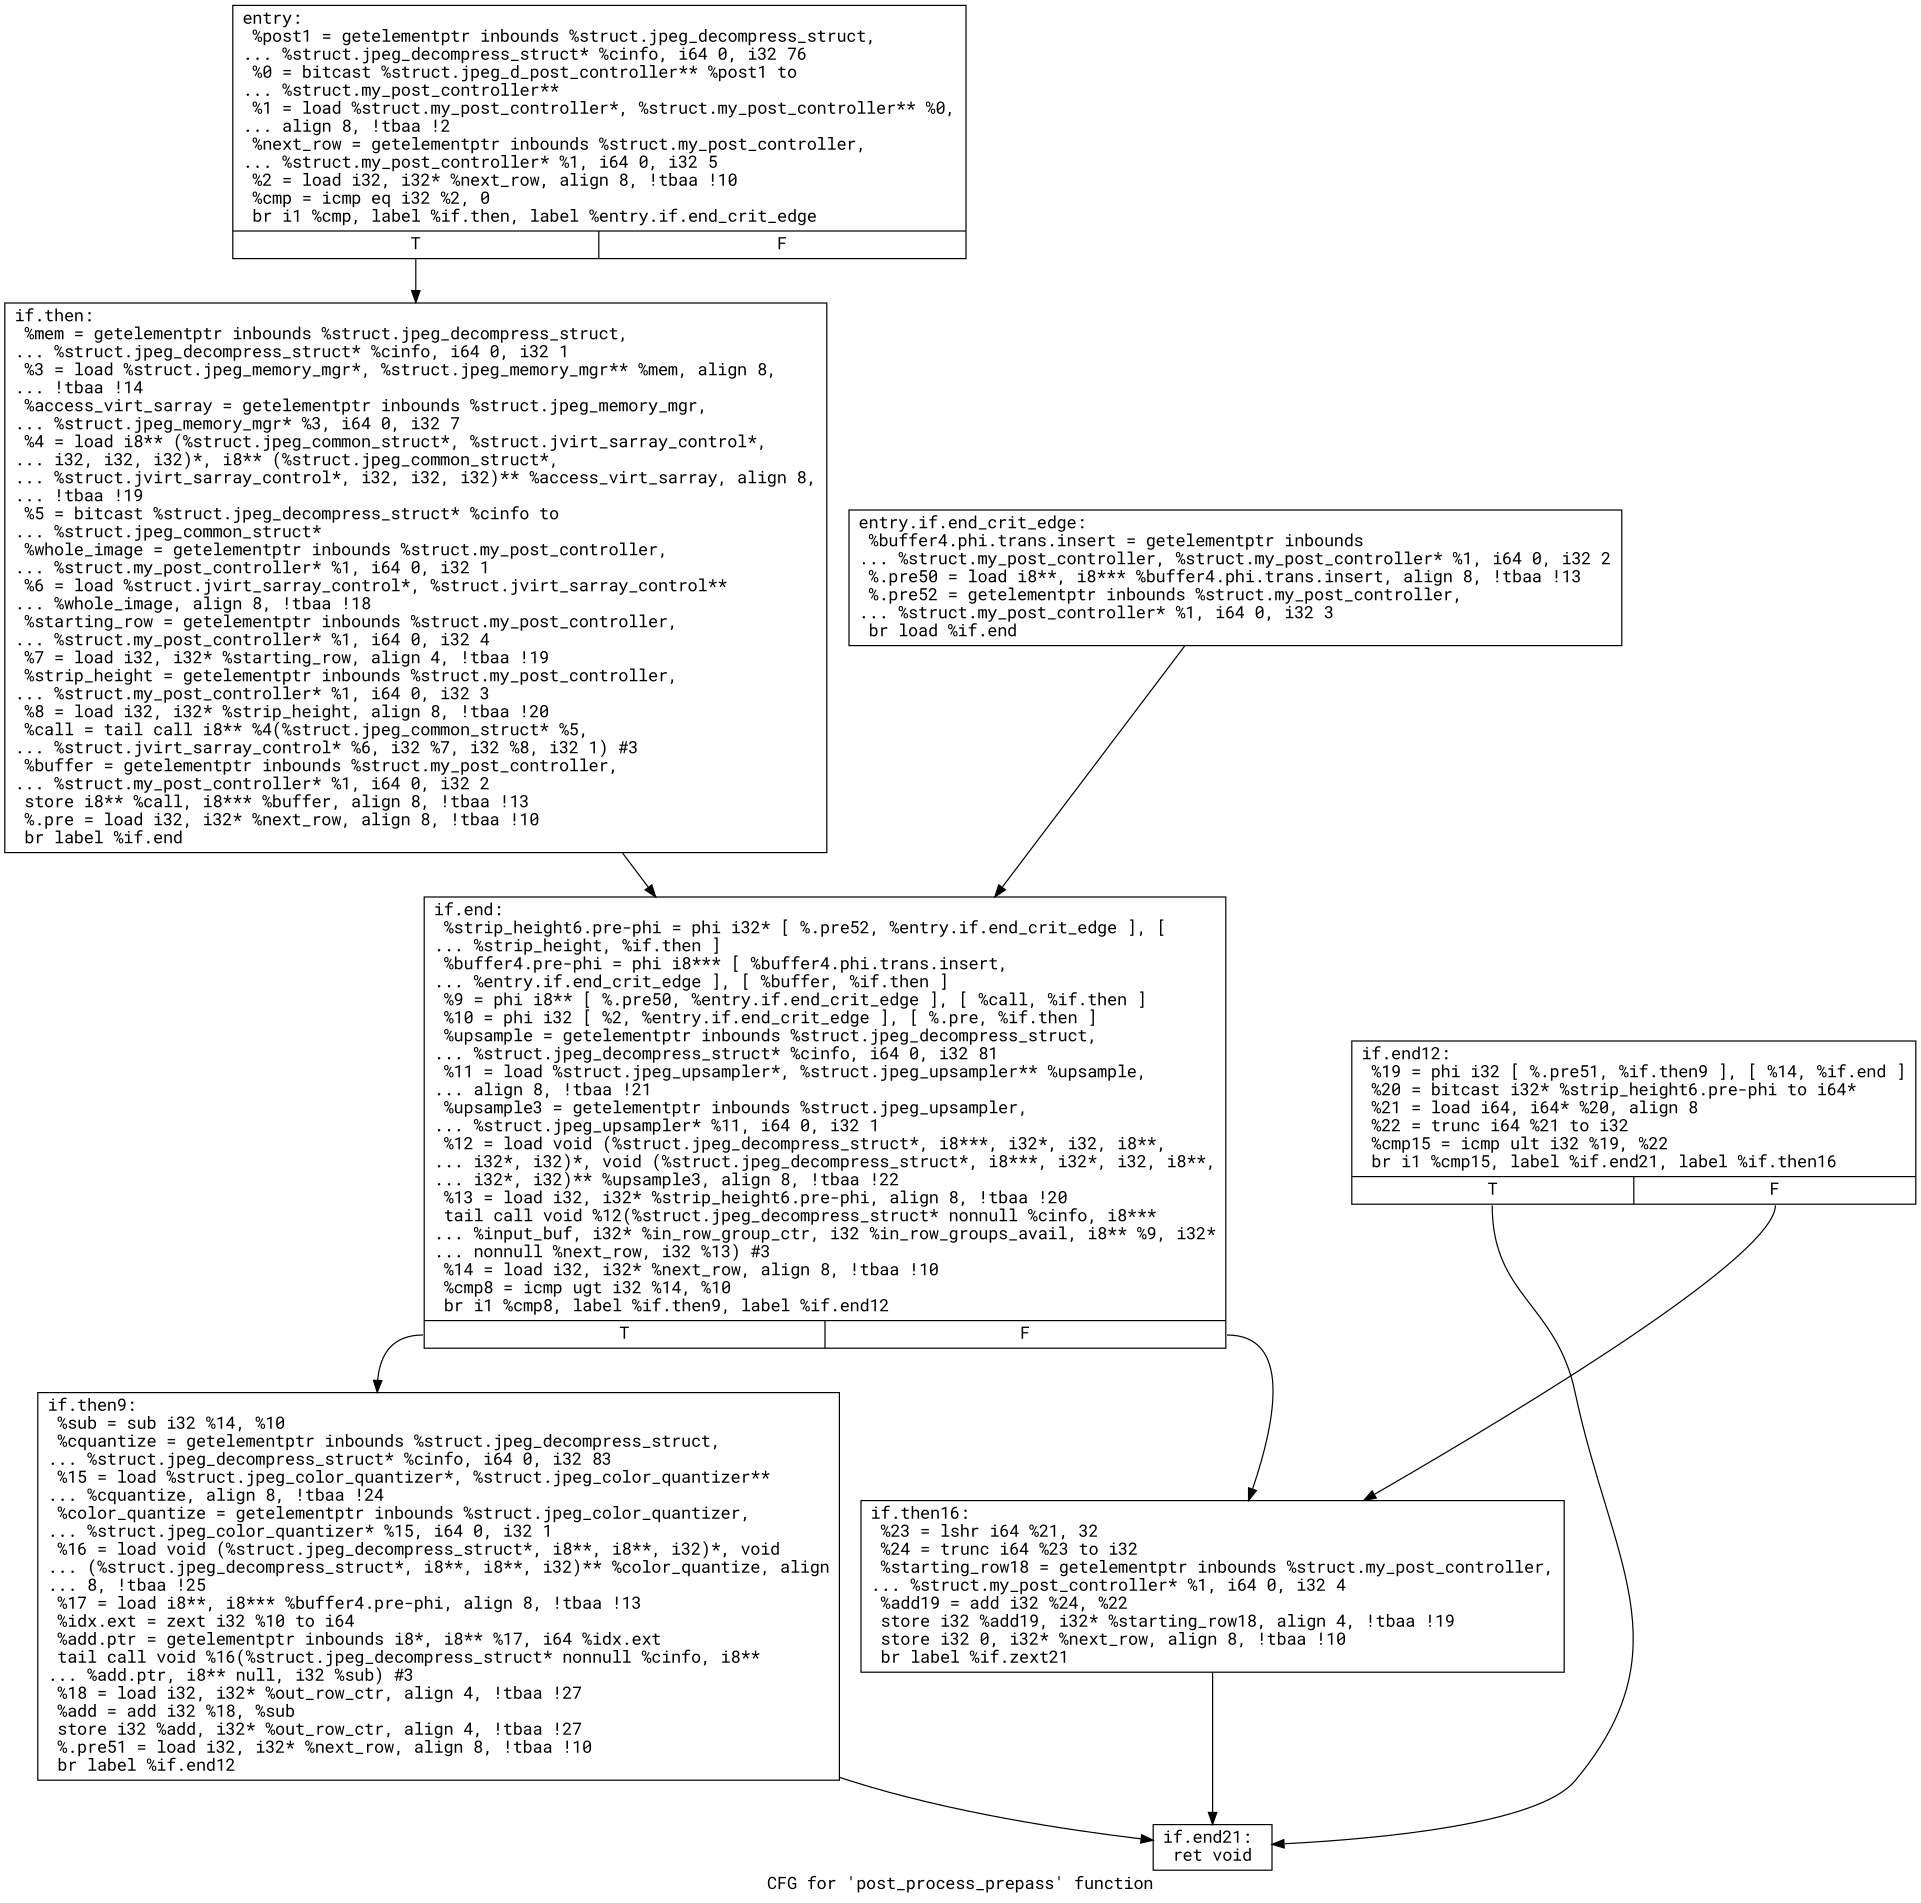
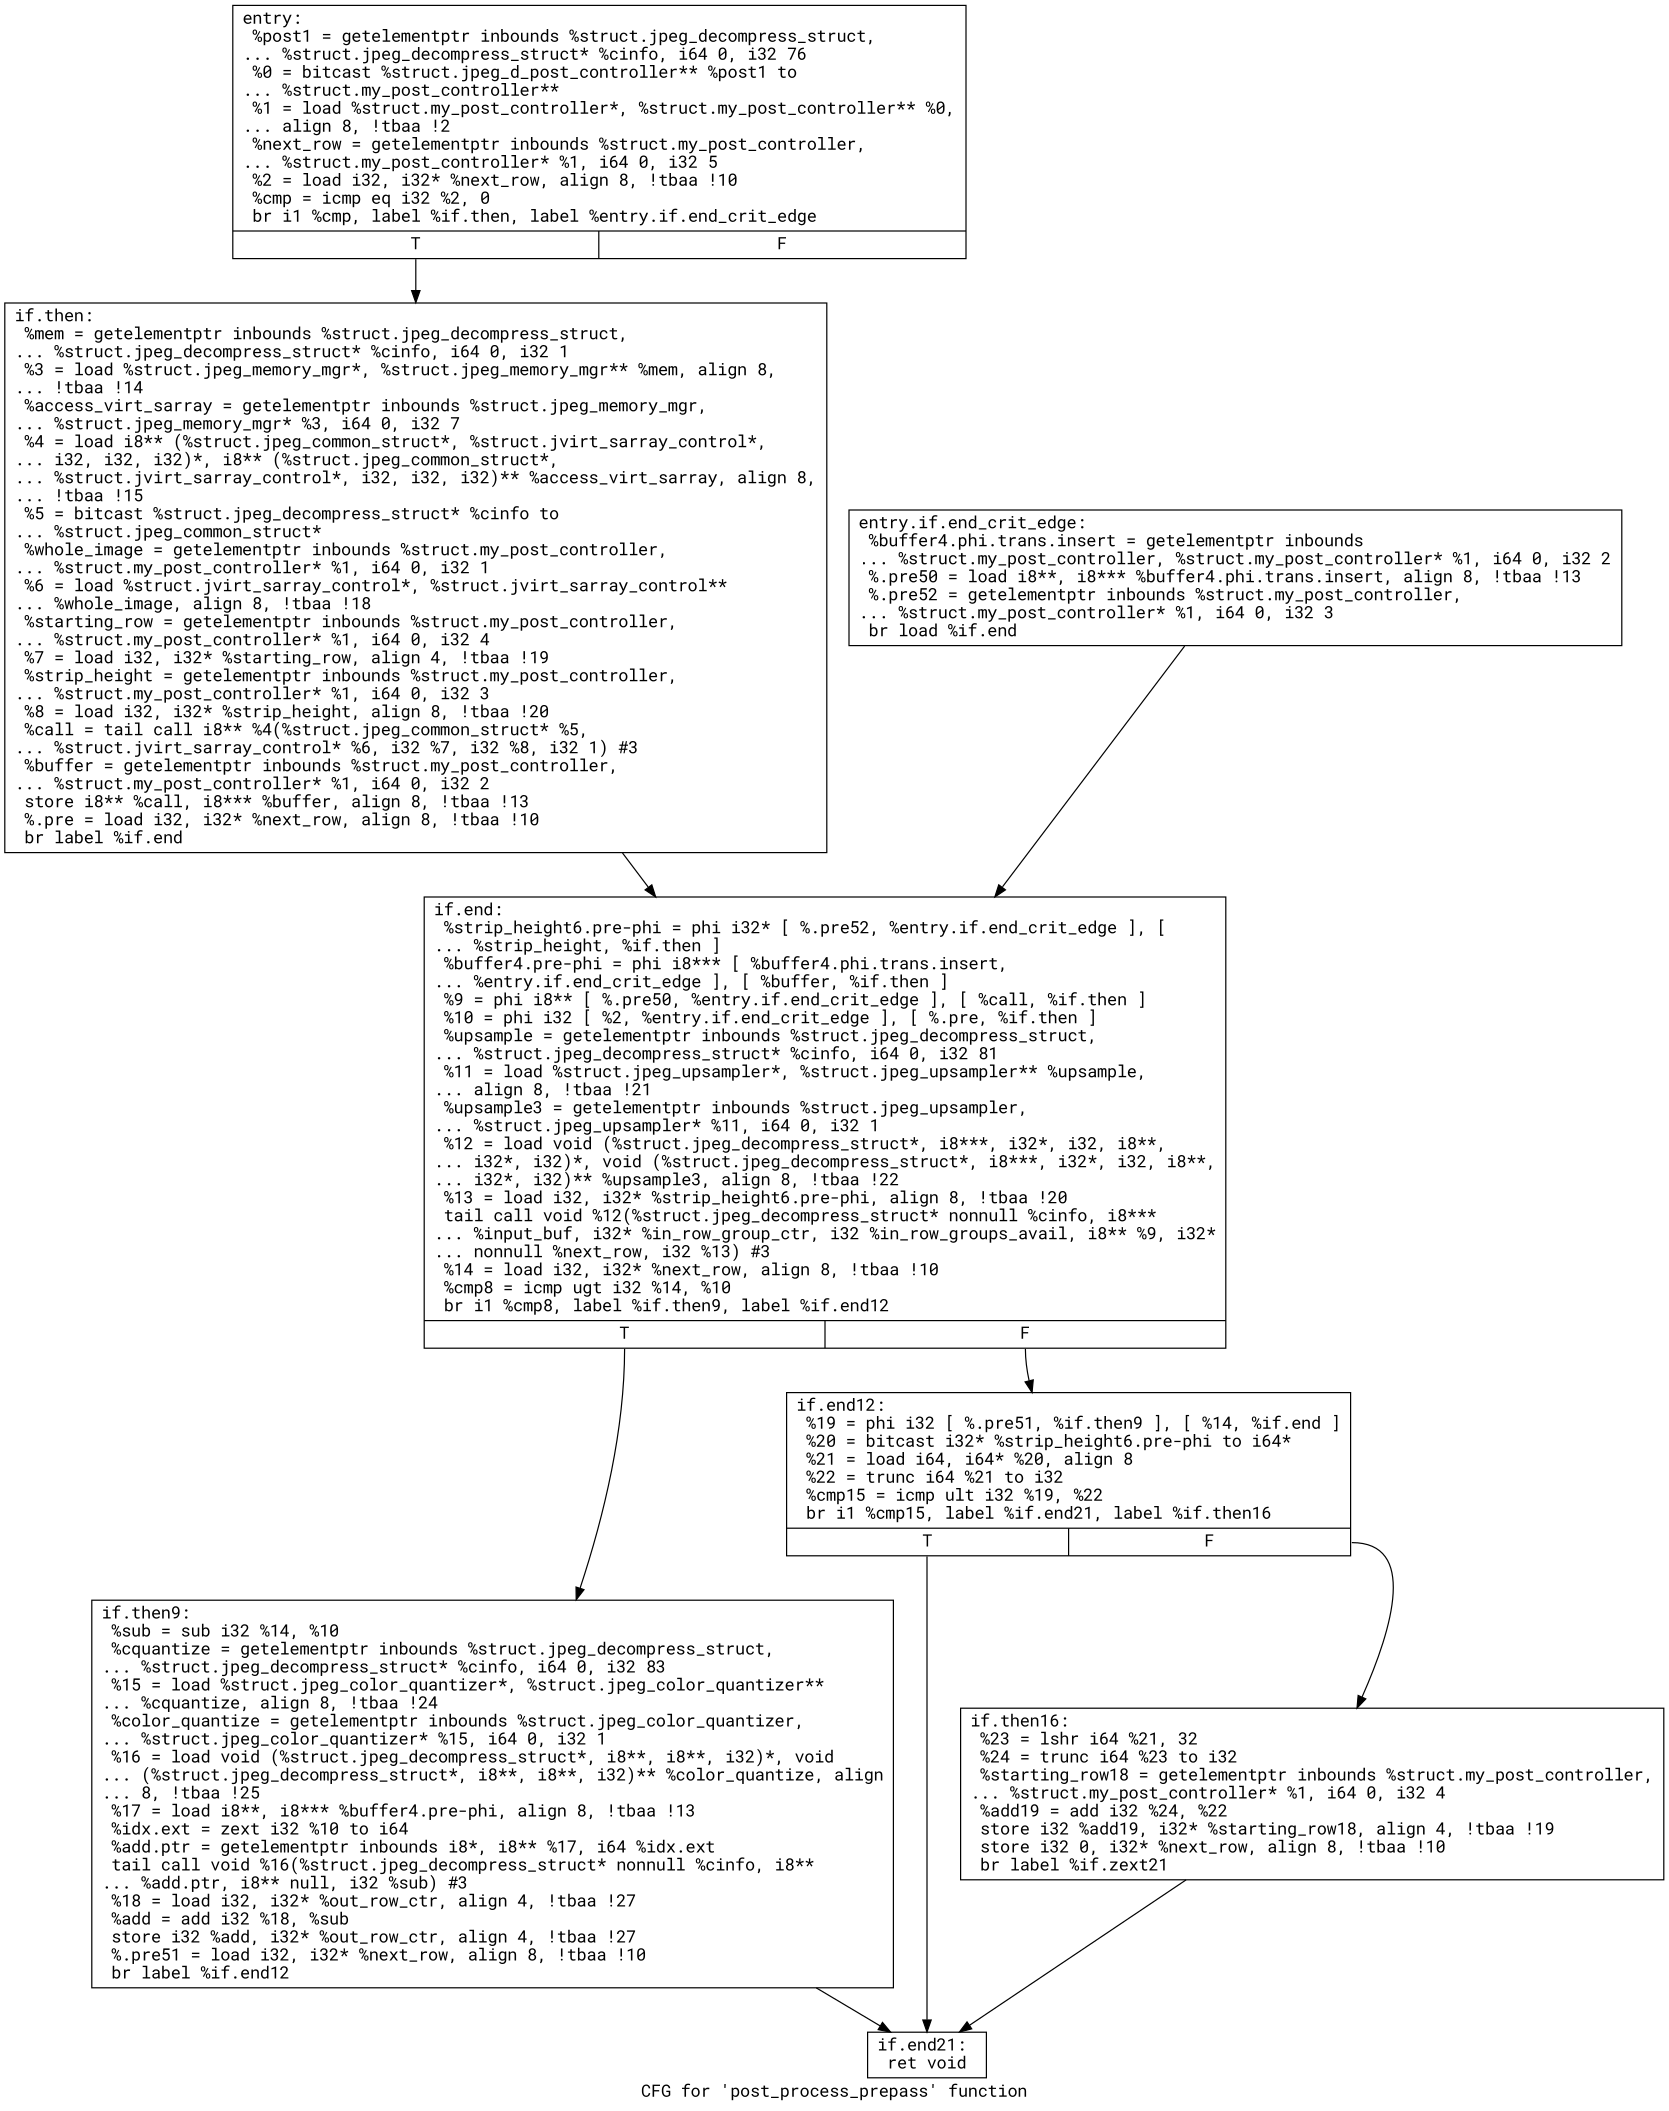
  digraph {
    fontname="Roboto Mono"
    label="CFG for 'post_process_prepass' function"
    node [fontname="Roboto Mono" shape=record]
    edge [fontname="Roboto Mono"]
    n1 [label="{entry:\l  %post1 = getelementptr inbounds %struct.jpeg_decompress_struct,\l... %struct.jpeg_decompress_struct* %cinfo, i64 0, i32 76\l  %0 = bitcast %struct.jpeg_d_post_controller** %post1 to\l... %struct.my_post_controller**\l  %1 = load %struct.my_post_controller*, %struct.my_post_controller** %0,\l... align 8, !tbaa !2\l  %next_row = getelementptr inbounds %struct.my_post_controller,\l... %struct.my_post_controller* %1, i64 0, i32 5\l  %2 = load i32, i32* %next_row, align 8, !tbaa !10\l  %cmp = icmp eq i32 %2, 0\l  br i1 %cmp, label %if.then, label %entry.if.end_crit_edge\l|{<s0>T|<s1>F}}"]
-   n2 [label="{if.then:                                          \l  %mem = getelementptr inbounds %struct.jpeg_decompress_struct,\l... %struct.jpeg_decompress_struct* %cinfo, i64 0, i32 1\l  %3 = load %struct.jpeg_memory_mgr*, %struct.jpeg_memory_mgr** %mem, align 8,\l... !tbaa !14\l  %access_virt_sarray = getelementptr inbounds %struct.jpeg_memory_mgr,\l... %struct.jpeg_memory_mgr* %3, i64 0, i32 7\l  %4 = load i8** (%struct.jpeg_common_struct*, %struct.jvirt_sarray_control*,\l... i32, i32, i32)*, i8** (%struct.jpeg_common_struct*,\l... %struct.jvirt_sarray_control*, i32, i32, i32)** %access_virt_sarray, align 8,\l... !tbaa !19\l  %5 = bitcast %struct.jpeg_decompress_struct* %cinfo to\l... %struct.jpeg_common_struct*\l  %whole_image = getelementptr inbounds %struct.my_post_controller,\l... %struct.my_post_controller* %1, i64 0, i32 1\l  %6 = load %struct.jvirt_sarray_control*, %struct.jvirt_sarray_control**\l... %whole_image, align 8, !tbaa !18\l  %starting_row = getelementptr inbounds %struct.my_post_controller,\l... %struct.my_post_controller* %1, i64 0, i32 4\l  %7 = load i32, i32* %starting_row, align 4, !tbaa !19\l  %strip_height = getelementptr inbounds %struct.my_post_controller,\l... %struct.my_post_controller* %1, i64 0, i32 3\l  %8 = load i32, i32* %strip_height, align 8, !tbaa !20\l  %call = tail call i8** %4(%struct.jpeg_common_struct* %5,\l... %struct.jvirt_sarray_control* %6, i32 %7, i32 %8, i32 1) #3\l  %buffer = getelementptr inbounds %struct.my_post_controller,\l... %struct.my_post_controller* %1, i64 0, i32 2\l  store i8** %call, i8*** %buffer, align 8, !tbaa !13\l  %.pre = load i32, i32* %next_row, align 8, !tbaa !10\l  br label %if.end\l}"]
+   n2 [label="{if.then:                                          \l  %mem = getelementptr inbounds %struct.jpeg_decompress_struct,\l... %struct.jpeg_decompress_struct* %cinfo, i64 0, i32 1\l  %3 = load %struct.jpeg_memory_mgr*, %struct.jpeg_memory_mgr** %mem, align 8,\l... !tbaa !14\l  %access_virt_sarray = getelementptr inbounds %struct.jpeg_memory_mgr,\l... %struct.jpeg_memory_mgr* %3, i64 0, i32 7\l  %4 = load i8** (%struct.jpeg_common_struct*, %struct.jvirt_sarray_control*,\l... i32, i32, i32)*, i8** (%struct.jpeg_common_struct*,\l... %struct.jvirt_sarray_control*, i32, i32, i32)** %access_virt_sarray, align 8,\l... !tbaa !15\l  %5 = bitcast %struct.jpeg_decompress_struct* %cinfo to\l... %struct.jpeg_common_struct*\l  %whole_image = getelementptr inbounds %struct.my_post_controller,\l... %struct.my_post_controller* %1, i64 0, i32 1\l  %6 = load %struct.jvirt_sarray_control*, %struct.jvirt_sarray_control**\l... %whole_image, align 8, !tbaa !18\l  %starting_row = getelementptr inbounds %struct.my_post_controller,\l... %struct.my_post_controller* %1, i64 0, i32 4\l  %7 = load i32, i32* %starting_row, align 4, !tbaa !19\l  %strip_height = getelementptr inbounds %struct.my_post_controller,\l... %struct.my_post_controller* %1, i64 0, i32 3\l  %8 = load i32, i32* %strip_height, align 8, !tbaa !20\l  %call = tail call i8** %4(%struct.jpeg_common_struct* %5,\l... %struct.jvirt_sarray_control* %6, i32 %7, i32 %8, i32 1) #3\l  %buffer = getelementptr inbounds %struct.my_post_controller,\l... %struct.my_post_controller* %1, i64 0, i32 2\l  store i8** %call, i8*** %buffer, align 8, !tbaa !13\l  %.pre = load i32, i32* %next_row, align 8, !tbaa !10\l  br label %if.end\l}"]
    n3 [label="{if.end:                                           \l  %strip_height6.pre-phi = phi i32* [ %.pre52, %entry.if.end_crit_edge ], [\l... %strip_height, %if.then ]\l  %buffer4.pre-phi = phi i8*** [ %buffer4.phi.trans.insert,\l... %entry.if.end_crit_edge ], [ %buffer, %if.then ]\l  %9 = phi i8** [ %.pre50, %entry.if.end_crit_edge ], [ %call, %if.then ]\l  %10 = phi i32 [ %2, %entry.if.end_crit_edge ], [ %.pre, %if.then ]\l  %upsample = getelementptr inbounds %struct.jpeg_decompress_struct,\l... %struct.jpeg_decompress_struct* %cinfo, i64 0, i32 81\l  %11 = load %struct.jpeg_upsampler*, %struct.jpeg_upsampler** %upsample,\l... align 8, !tbaa !21\l  %upsample3 = getelementptr inbounds %struct.jpeg_upsampler,\l... %struct.jpeg_upsampler* %11, i64 0, i32 1\l  %12 = load void (%struct.jpeg_decompress_struct*, i8***, i32*, i32, i8**,\l... i32*, i32)*, void (%struct.jpeg_decompress_struct*, i8***, i32*, i32, i8**,\l... i32*, i32)** %upsample3, align 8, !tbaa !22\l  %13 = load i32, i32* %strip_height6.pre-phi, align 8, !tbaa !20\l  tail call void %12(%struct.jpeg_decompress_struct* nonnull %cinfo, i8***\l... %input_buf, i32* %in_row_group_ctr, i32 %in_row_groups_avail, i8** %9, i32*\l... nonnull %next_row, i32 %13) #3\l  %14 = load i32, i32* %next_row, align 8, !tbaa !10\l  %cmp8 = icmp ugt i32 %14, %10\l  br i1 %cmp8, label %if.then9, label %if.end12\l|{<s0>T|<s1>F}}"]
    n4 [label="{entry.if.end_crit_edge:                           \l  %buffer4.phi.trans.insert = getelementptr inbounds\l... %struct.my_post_controller, %struct.my_post_controller* %1, i64 0, i32 2\l  %.pre50 = load i8**, i8*** %buffer4.phi.trans.insert, align 8, !tbaa !13\l  %.pre52 = getelementptr inbounds %struct.my_post_controller,\l... %struct.my_post_controller* %1, i64 0, i32 3\l  br load %if.end\l}"]
    n5 [label="{if.then9:                                         \l  %sub = sub i32 %14, %10\l  %cquantize = getelementptr inbounds %struct.jpeg_decompress_struct,\l... %struct.jpeg_decompress_struct* %cinfo, i64 0, i32 83\l  %15 = load %struct.jpeg_color_quantizer*, %struct.jpeg_color_quantizer**\l... %cquantize, align 8, !tbaa !24\l  %color_quantize = getelementptr inbounds %struct.jpeg_color_quantizer,\l... %struct.jpeg_color_quantizer* %15, i64 0, i32 1\l  %16 = load void (%struct.jpeg_decompress_struct*, i8**, i8**, i32)*, void\l... (%struct.jpeg_decompress_struct*, i8**, i8**, i32)** %color_quantize, align\l... 8, !tbaa !25\l  %17 = load i8**, i8*** %buffer4.pre-phi, align 8, !tbaa !13\l  %idx.ext = zext i32 %10 to i64\l  %add.ptr = getelementptr inbounds i8*, i8** %17, i64 %idx.ext\l  tail call void %16(%struct.jpeg_decompress_struct* nonnull %cinfo, i8**\l... %add.ptr, i8** null, i32 %sub) #3\l  %18 = load i32, i32* %out_row_ctr, align 4, !tbaa !27\l  %add = add i32 %18, %sub\l  store i32 %add, i32* %out_row_ctr, align 4, !tbaa !27\l  %.pre51 = load i32, i32* %next_row, align 8, !tbaa !10\l  br label %if.end12\l}"]
    n6 [label="{if.end12:                                         \l  %19 = phi i32 [ %.pre51, %if.then9 ], [ %14, %if.end ]\l  %20 = bitcast i32* %strip_height6.pre-phi to i64*\l  %21 = load i64, i64* %20, align 8\l  %22 = trunc i64 %21 to i32\l  %cmp15 = icmp ult i32 %19, %22\l  br i1 %cmp15, label %if.end21, label %if.then16\l|{<s0>T|<s1>F}}"]
    n7 [label="{if.end21:                                         \l  ret void\l}"]
    n8 [label="{if.then16:                                        \l  %23 = lshr i64 %21, 32\l  %24 = trunc i64 %23 to i32\l  %starting_row18 = getelementptr inbounds %struct.my_post_controller,\l... %struct.my_post_controller* %1, i64 0, i32 4\l  %add19 = add i32 %24, %22\l  store i32 %add19, i32* %starting_row18, align 4, !tbaa !19\l  store i32 0, i32* %next_row, align 8, !tbaa !10\l  br label %if.zext21\l}"]
    n1 -> n2 [tailport=s0]
    n2 -> n3
    n3 -> n5 [tailport=s0]
-   n3 -> n8 [tailport=s1]
+   n3 -> n6 [tailport=s1]
    n4 -> n3
    n5 -> n7
    n6 -> n7 [tailport=s0]
    n6 -> n8 [tailport=s1]
    n8 -> n7
  }
